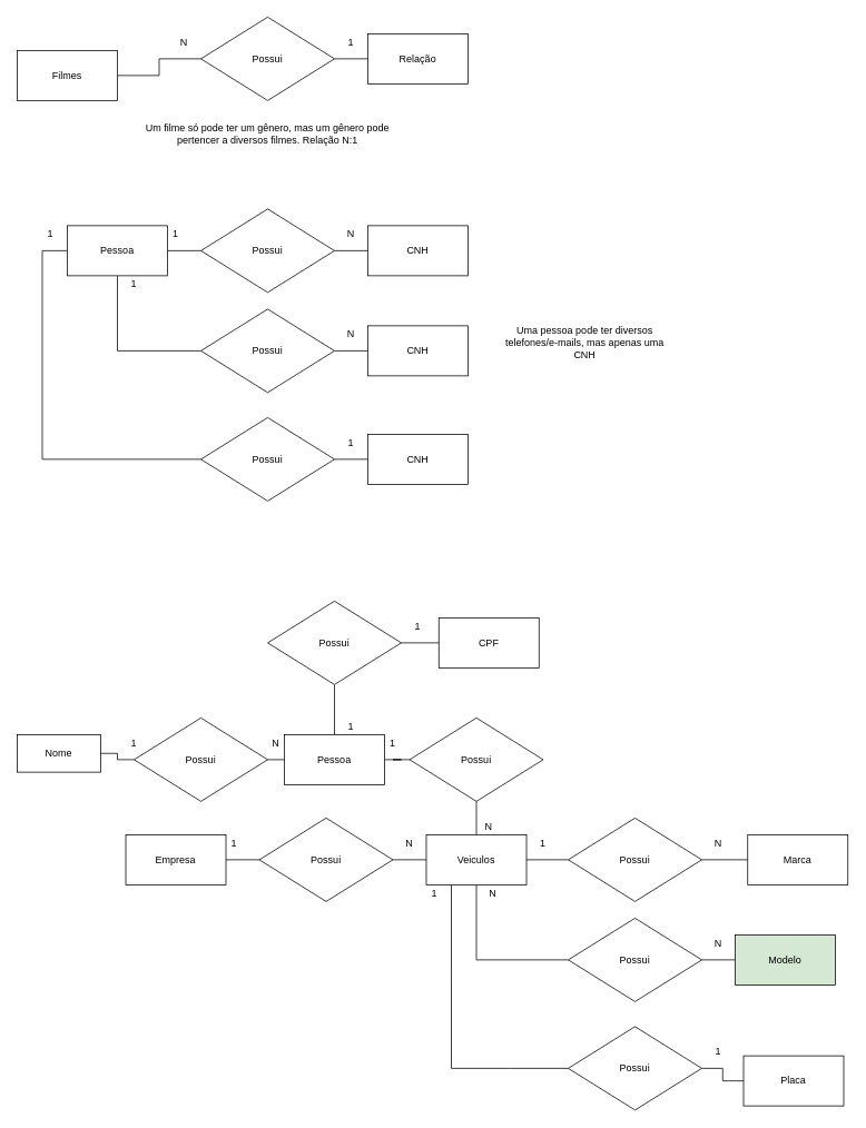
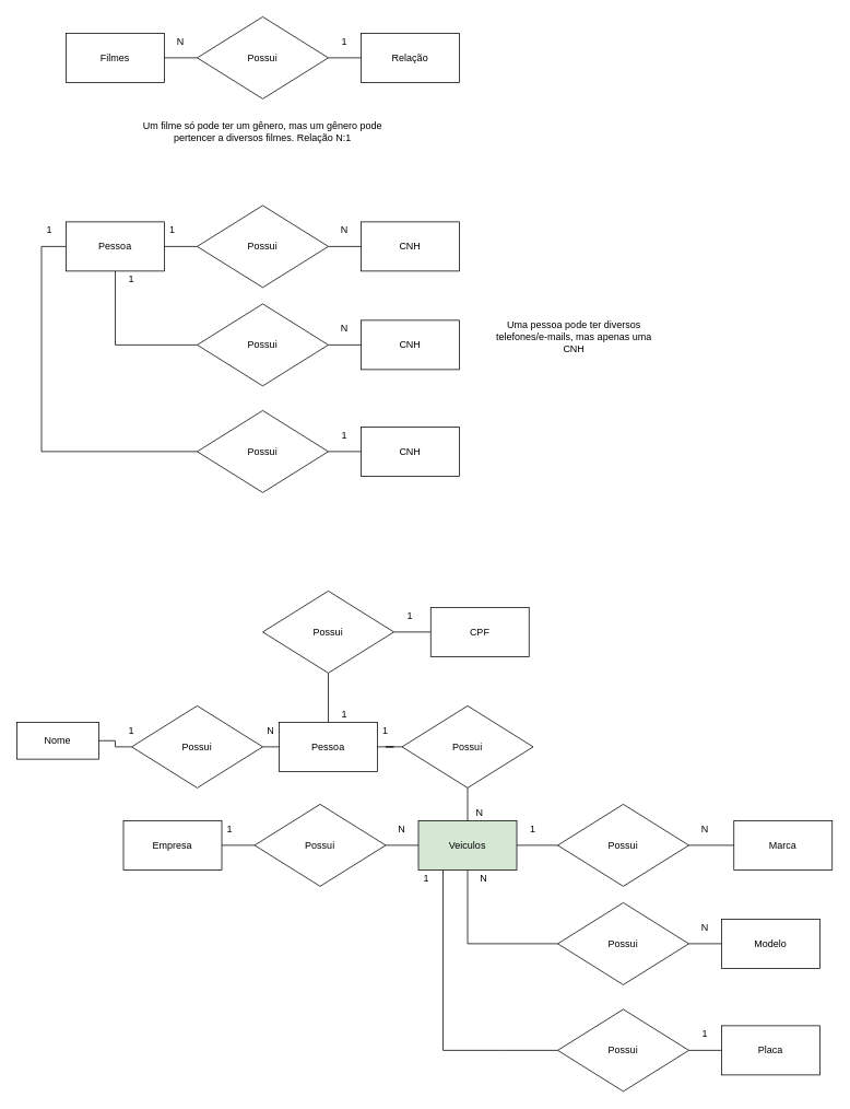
  <mxCell id="0" />
  <mxCell id="1" parent="0" />
  <mxCell id="2" style="edgeStyle=orthogonalEdgeStyle;rounded=0;orthogonalLoop=1;jettySize=auto;html=1;exitX=1;exitY=0.5;exitDx=0;exitDy=0;entryX=0;entryY=0.5;entryDx=0;entryDy=0;endArrow=none;endFill=0;" edge="1" parent="1" source="3" target="6"><mxGeometry relative="1" as="geometry" /></mxCell>
- <mxCell id="3" value="Filmes" style="rounded=0;whiteSpace=wrap;html=1;" vertex="1" parent="1"><mxGeometry x="20" y="60" width="120" height="60" as="geometry" /></mxCell>
+ <mxCell id="3" value="Filmes" style="rounded=0;whiteSpace=wrap;html=1;" vertex="1" parent="1"><mxGeometry x="80" y="40" width="120" height="60" as="geometry" /></mxCell>
  <mxCell id="4" value="Relação" style="rounded=0;whiteSpace=wrap;html=1;" vertex="1" parent="1"><mxGeometry x="440" y="40" width="120" height="60" as="geometry" /></mxCell>
  <mxCell id="5" style="edgeStyle=orthogonalEdgeStyle;rounded=0;orthogonalLoop=1;jettySize=auto;html=1;exitX=1;exitY=0.5;exitDx=0;exitDy=0;endArrow=none;endFill=0;" edge="1" parent="1" source="6" target="4"><mxGeometry relative="1" as="geometry" /></mxCell>
  <mxCell id="6" value="Possui" style="rhombus;whiteSpace=wrap;html=1;" vertex="1" parent="1"><mxGeometry x="240" y="20" width="160" height="100" as="geometry" /></mxCell>
  <mxCell id="7" value="N" style="text;html=1;strokeColor=none;fillColor=none;align=center;verticalAlign=middle;whiteSpace=wrap;rounded=0;" vertex="1" parent="1"><mxGeometry x="200" y="40" width="40" height="20" as="geometry" /></mxCell>
  <mxCell id="8" value="1" style="text;html=1;strokeColor=none;fillColor=none;align=center;verticalAlign=middle;whiteSpace=wrap;rounded=0;" vertex="1" parent="1"><mxGeometry x="400" y="40" width="40" height="20" as="geometry" /></mxCell>
  <mxCell id="9" value="Um filme só pode ter um gênero, mas um gênero pode pertencer a diversos filmes. Relação N:1" style="text;html=1;strokeColor=none;fillColor=none;align=center;verticalAlign=middle;whiteSpace=wrap;rounded=0;" vertex="1" parent="1"><mxGeometry x="165" y="150" width="310" height="20" as="geometry" /></mxCell>
  <mxCell id="10" style="edgeStyle=orthogonalEdgeStyle;rounded=0;orthogonalLoop=1;jettySize=auto;html=1;exitX=1;exitY=0.5;exitDx=0;exitDy=0;entryX=0;entryY=0.5;entryDx=0;entryDy=0;endArrow=none;endFill=0;" edge="1" parent="1" source="13" target="16"><mxGeometry relative="1" as="geometry" /></mxCell>
  <mxCell id="11" style="edgeStyle=orthogonalEdgeStyle;rounded=0;orthogonalLoop=1;jettySize=auto;html=1;entryX=0;entryY=0.5;entryDx=0;entryDy=0;endArrow=none;endFill=0;" edge="1" parent="1" source="13" target="22"><mxGeometry relative="1" as="geometry"><Array as="points"><mxPoint x="140" y="420" /></Array></mxGeometry></mxCell>
  <mxCell id="12" style="edgeStyle=orthogonalEdgeStyle;rounded=0;orthogonalLoop=1;jettySize=auto;html=1;entryX=0;entryY=0.5;entryDx=0;entryDy=0;endArrow=none;endFill=0;" edge="1" parent="1" source="13" target="26"><mxGeometry relative="1" as="geometry"><Array as="points"><mxPoint x="50" y="300" /><mxPoint x="50" y="550" /></Array></mxGeometry></mxCell>
  <mxCell id="13" value="Pessoa" style="rounded=0;whiteSpace=wrap;html=1;" vertex="1" parent="1"><mxGeometry x="80" y="270" width="120" height="60" as="geometry" /></mxCell>
  <mxCell id="14" value="CNH" style="rounded=0;whiteSpace=wrap;html=1;" vertex="1" parent="1"><mxGeometry x="440" y="270" width="120" height="60" as="geometry" /></mxCell>
  <mxCell id="15" style="edgeStyle=orthogonalEdgeStyle;rounded=0;orthogonalLoop=1;jettySize=auto;html=1;exitX=1;exitY=0.5;exitDx=0;exitDy=0;endArrow=none;endFill=0;" edge="1" parent="1" source="16" target="14"><mxGeometry relative="1" as="geometry" /></mxCell>
  <mxCell id="16" value="Possui" style="rhombus;whiteSpace=wrap;html=1;" vertex="1" parent="1"><mxGeometry x="240" y="250" width="160" height="100" as="geometry" /></mxCell>
  <mxCell id="17" value="N" style="text;html=1;strokeColor=none;fillColor=none;align=center;verticalAlign=middle;whiteSpace=wrap;rounded=0;" vertex="1" parent="1"><mxGeometry x="400" y="270" width="40" height="20" as="geometry" /></mxCell>
  <mxCell id="18" value="1" style="text;html=1;strokeColor=none;fillColor=none;align=center;verticalAlign=middle;whiteSpace=wrap;rounded=0;" vertex="1" parent="1"><mxGeometry x="190" y="270" width="40" height="20" as="geometry" /></mxCell>
  <mxCell id="19" value="Uma pessoa pode ter diversos telefones/e-mails, mas apenas uma CNH" style="text;html=1;strokeColor=none;fillColor=none;align=center;verticalAlign=middle;whiteSpace=wrap;rounded=0;" vertex="1" parent="1"><mxGeometry x="600" y="400" width="200" height="20" as="geometry" /></mxCell>
  <mxCell id="20" value="CNH" style="rounded=0;whiteSpace=wrap;html=1;" vertex="1" parent="1"><mxGeometry x="440" y="390" width="120" height="60" as="geometry" /></mxCell>
  <mxCell id="21" style="edgeStyle=orthogonalEdgeStyle;rounded=0;orthogonalLoop=1;jettySize=auto;html=1;exitX=1;exitY=0.5;exitDx=0;exitDy=0;endArrow=none;endFill=0;" edge="1" parent="1" source="22" target="20"><mxGeometry relative="1" as="geometry" /></mxCell>
  <mxCell id="22" value="Possui" style="rhombus;whiteSpace=wrap;html=1;" vertex="1" parent="1"><mxGeometry x="240" y="370" width="160" height="100" as="geometry" /></mxCell>
  <mxCell id="23" value="N" style="text;html=1;strokeColor=none;fillColor=none;align=center;verticalAlign=middle;whiteSpace=wrap;rounded=0;" vertex="1" parent="1"><mxGeometry x="400" y="390" width="40" height="20" as="geometry" /></mxCell>
  <mxCell id="24" value="CNH" style="rounded=0;whiteSpace=wrap;html=1;" vertex="1" parent="1"><mxGeometry x="440" y="520" width="120" height="60" as="geometry" /></mxCell>
  <mxCell id="25" style="edgeStyle=orthogonalEdgeStyle;rounded=0;orthogonalLoop=1;jettySize=auto;html=1;exitX=1;exitY=0.5;exitDx=0;exitDy=0;endArrow=none;endFill=0;" edge="1" parent="1" source="26" target="24"><mxGeometry relative="1" as="geometry" /></mxCell>
  <mxCell id="26" value="Possui" style="rhombus;whiteSpace=wrap;html=1;" vertex="1" parent="1"><mxGeometry x="240" y="500" width="160" height="100" as="geometry" /></mxCell>
  <mxCell id="27" value="1" style="text;html=1;strokeColor=none;fillColor=none;align=center;verticalAlign=middle;whiteSpace=wrap;rounded=0;" vertex="1" parent="1"><mxGeometry x="400" y="520" width="40" height="20" as="geometry" /></mxCell>
  <mxCell id="28" value="1" style="text;html=1;strokeColor=none;fillColor=none;align=center;verticalAlign=middle;whiteSpace=wrap;rounded=0;" vertex="1" parent="1"><mxGeometry x="140" y="330" width="40" height="20" as="geometry" /></mxCell>
  <mxCell id="29" value="1" style="text;html=1;strokeColor=none;fillColor=none;align=center;verticalAlign=middle;whiteSpace=wrap;rounded=0;" vertex="1" parent="1"><mxGeometry x="40" y="270" width="40" height="20" as="geometry" /></mxCell>
  <mxCell id="30" style="edgeStyle=orthogonalEdgeStyle;rounded=0;orthogonalLoop=1;jettySize=auto;html=1;exitX=1;exitY=0.5;exitDx=0;exitDy=0;entryX=0;entryY=0.5;entryDx=0;entryDy=0;endArrow=none;endFill=0;" edge="1" parent="1" source="31" target="37"><mxGeometry relative="1" as="geometry" /></mxCell>
  <mxCell id="31" value="Empresa" style="rounded=0;whiteSpace=wrap;html=1;" vertex="1" parent="1"><mxGeometry x="150" y="1000" width="120" height="60" as="geometry" /></mxCell>
  <mxCell id="32" style="edgeStyle=orthogonalEdgeStyle;rounded=0;orthogonalLoop=1;jettySize=auto;html=1;exitX=1;exitY=0.5;exitDx=0;exitDy=0;endArrow=none;endFill=0;" edge="1" parent="1" source="35" target="42"><mxGeometry relative="1" as="geometry" /></mxCell>
  <mxCell id="33" style="edgeStyle=orthogonalEdgeStyle;rounded=0;orthogonalLoop=1;jettySize=auto;html=1;exitX=0.5;exitY=1;exitDx=0;exitDy=0;entryX=0;entryY=0.5;entryDx=0;entryDy=0;endArrow=none;endFill=0;" edge="1" parent="1" source="35" target="47"><mxGeometry relative="1" as="geometry" /></mxCell>
  <mxCell id="34" style="edgeStyle=orthogonalEdgeStyle;rounded=0;orthogonalLoop=1;jettySize=auto;html=1;exitX=0.25;exitY=1;exitDx=0;exitDy=0;endArrow=none;endFill=0;" edge="1" parent="1" source="35"><mxGeometry relative="1" as="geometry"><mxPoint x="540" y="1280" as="targetPoint" /></mxGeometry></mxCell>
- <mxCell id="35" value="Veiculos" style="rounded=0;whiteSpace=wrap;html=1;" vertex="1" parent="1"><mxGeometry x="510" y="1000" width="120" height="60" as="geometry" /></mxCell>
+ <mxCell id="35" value="Veiculos" style="rounded=0;whiteSpace=wrap;html=1;fillColor=#d5e8d4;" vertex="1" parent="1"><mxGeometry x="510" y="1000" width="120" height="60" as="geometry" /></mxCell>
  <mxCell id="36" style="edgeStyle=orthogonalEdgeStyle;rounded=0;orthogonalLoop=1;jettySize=auto;html=1;exitX=1;exitY=0.5;exitDx=0;exitDy=0;endArrow=none;endFill=0;" edge="1" parent="1" source="37" target="35"><mxGeometry relative="1" as="geometry" /></mxCell>
  <mxCell id="37" value="Possui" style="rhombus;whiteSpace=wrap;html=1;" vertex="1" parent="1"><mxGeometry x="310" y="980" width="160" height="100" as="geometry" /></mxCell>
  <mxCell id="38" value="N" style="text;html=1;strokeColor=none;fillColor=none;align=center;verticalAlign=middle;whiteSpace=wrap;rounded=0;" vertex="1" parent="1"><mxGeometry x="470" y="1000" width="40" height="20" as="geometry" /></mxCell>
  <mxCell id="39" value="1" style="text;html=1;strokeColor=none;fillColor=none;align=center;verticalAlign=middle;whiteSpace=wrap;rounded=0;" vertex="1" parent="1"><mxGeometry x="260" y="1000" width="40" height="20" as="geometry" /></mxCell>
  <mxCell id="40" value="Marca" style="rounded=0;whiteSpace=wrap;html=1;" vertex="1" parent="1"><mxGeometry x="895" y="1000" width="120" height="60" as="geometry" /></mxCell>
  <mxCell id="41" style="edgeStyle=orthogonalEdgeStyle;rounded=0;orthogonalLoop=1;jettySize=auto;html=1;exitX=1;exitY=0.5;exitDx=0;exitDy=0;endArrow=none;endFill=0;" edge="1" parent="1" source="42" target="40"><mxGeometry relative="1" as="geometry" /></mxCell>
  <mxCell id="42" value="Possui" style="rhombus;whiteSpace=wrap;html=1;" vertex="1" parent="1"><mxGeometry x="680" y="980" width="160" height="100" as="geometry" /></mxCell>
  <mxCell id="43" value="N" style="text;html=1;strokeColor=none;fillColor=none;align=center;verticalAlign=middle;whiteSpace=wrap;rounded=0;" vertex="1" parent="1"><mxGeometry x="840" y="1000" width="40" height="20" as="geometry" /></mxCell>
  <mxCell id="44" value="1" style="text;html=1;strokeColor=none;fillColor=none;align=center;verticalAlign=middle;whiteSpace=wrap;rounded=0;" vertex="1" parent="1"><mxGeometry x="630" y="1000" width="40" height="20" as="geometry" /></mxCell>
- <mxCell id="45" value="Modelo" style="rounded=0;whiteSpace=wrap;html=1;fillColor=#d5e8d4;" vertex="1" parent="1"><mxGeometry x="880" y="1120" width="120" height="60" as="geometry" /></mxCell>
+ <mxCell id="45" value="Modelo" style="rounded=0;whiteSpace=wrap;html=1;" vertex="1" parent="1"><mxGeometry x="880" y="1120" width="120" height="60" as="geometry" /></mxCell>
  <mxCell id="46" style="edgeStyle=orthogonalEdgeStyle;rounded=0;orthogonalLoop=1;jettySize=auto;html=1;exitX=1;exitY=0.5;exitDx=0;exitDy=0;endArrow=none;endFill=0;" edge="1" parent="1" source="47" target="45"><mxGeometry relative="1" as="geometry" /></mxCell>
  <mxCell id="47" value="Possui" style="rhombus;whiteSpace=wrap;html=1;" vertex="1" parent="1"><mxGeometry x="680" y="1100" width="160" height="100" as="geometry" /></mxCell>
  <mxCell id="48" value="N" style="text;html=1;strokeColor=none;fillColor=none;align=center;verticalAlign=middle;whiteSpace=wrap;rounded=0;" vertex="1" parent="1"><mxGeometry x="840" y="1120" width="40" height="20" as="geometry" /></mxCell>
- <mxCell id="49" value="Placa" style="rounded=0;whiteSpace=wrap;html=1;" vertex="1" parent="1"><mxGeometry x="890" y="1265" width="120" height="60" as="geometry" /></mxCell>
+ <mxCell id="49" value="Placa" style="rounded=0;whiteSpace=wrap;html=1;" vertex="1" parent="1"><mxGeometry x="880" y="1250" width="120" height="60" as="geometry" /></mxCell>
  <mxCell id="50" style="edgeStyle=orthogonalEdgeStyle;rounded=0;orthogonalLoop=1;jettySize=auto;html=1;exitX=1;exitY=0.5;exitDx=0;exitDy=0;endArrow=none;endFill=0;" edge="1" parent="1" source="52" target="49"><mxGeometry relative="1" as="geometry" /></mxCell>
  <mxCell id="51" style="edgeStyle=orthogonalEdgeStyle;rounded=0;orthogonalLoop=1;jettySize=auto;html=1;endArrow=none;endFill=0;" edge="1" parent="1" source="52"><mxGeometry relative="1" as="geometry"><mxPoint x="540" y="1280" as="targetPoint" /></mxGeometry></mxCell>
  <mxCell id="52" value="Possui" style="rhombus;whiteSpace=wrap;html=1;" vertex="1" parent="1"><mxGeometry x="680" y="1230" width="160" height="100" as="geometry" /></mxCell>
  <mxCell id="53" value="1" style="text;html=1;strokeColor=none;fillColor=none;align=center;verticalAlign=middle;whiteSpace=wrap;rounded=0;" vertex="1" parent="1"><mxGeometry x="840" y="1250" width="40" height="20" as="geometry" /></mxCell>
  <mxCell id="54" value="1" style="text;html=1;strokeColor=none;fillColor=none;align=center;verticalAlign=middle;whiteSpace=wrap;rounded=0;" vertex="1" parent="1"><mxGeometry x="500" y="1060" width="40" height="20" as="geometry" /></mxCell>
  <mxCell id="55" value="N" style="text;html=1;strokeColor=none;fillColor=none;align=center;verticalAlign=middle;whiteSpace=wrap;rounded=0;" vertex="1" parent="1"><mxGeometry x="570" y="1060" width="40" height="20" as="geometry" /></mxCell>
  <mxCell id="56" value="" style="edgeStyle=orthogonalEdgeStyle;rounded=0;orthogonalLoop=1;jettySize=auto;html=1;endArrow=none;endFill=0;" edge="1" parent="1" source="58" target="61"><mxGeometry relative="1" as="geometry" /></mxCell>
  <mxCell id="57" style="edgeStyle=orthogonalEdgeStyle;rounded=0;orthogonalLoop=1;jettySize=auto;html=1;entryX=0.5;entryY=1;entryDx=0;entryDy=0;endArrow=none;endFill=0;" edge="1" parent="1" source="58" target="70"><mxGeometry relative="1" as="geometry" /></mxCell>
  <mxCell id="58" value="Pessoa" style="rounded=0;whiteSpace=wrap;html=1;" vertex="1" parent="1"><mxGeometry x="340" y="880" width="120" height="60" as="geometry" /></mxCell>
  <mxCell id="59" value="1" style="text;html=1;strokeColor=none;fillColor=none;align=center;verticalAlign=middle;whiteSpace=wrap;rounded=0;" vertex="1" parent="1"><mxGeometry x="450" y="880" width="40" height="20" as="geometry" /></mxCell>
  <mxCell id="60" style="edgeStyle=orthogonalEdgeStyle;rounded=0;orthogonalLoop=1;jettySize=auto;html=1;exitX=0.5;exitY=1;exitDx=0;exitDy=0;entryX=0.5;entryY=0;entryDx=0;entryDy=0;endArrow=none;endFill=0;" edge="1" parent="1" source="61" target="35"><mxGeometry relative="1" as="geometry" /></mxCell>
  <mxCell id="61" value="Possui" style="rhombus;whiteSpace=wrap;html=1;" vertex="1" parent="1"><mxGeometry x="490" y="860" width="160" height="100" as="geometry" /></mxCell>
  <mxCell id="62" value="N" style="text;html=1;strokeColor=none;fillColor=none;align=center;verticalAlign=middle;whiteSpace=wrap;rounded=0;" vertex="1" parent="1"><mxGeometry x="565" y="980" width="40" height="20" as="geometry" /></mxCell>
  <mxCell id="63" value="Nome" style="rounded=0;whiteSpace=wrap;html=1;" vertex="1" parent="1"><mxGeometry x="20" y="880" width="100" height="45" as="geometry" /></mxCell>
  <mxCell id="64" style="edgeStyle=orthogonalEdgeStyle;rounded=0;orthogonalLoop=1;jettySize=auto;html=1;exitX=1;exitY=0.5;exitDx=0;exitDy=0;entryX=0;entryY=0.5;entryDx=0;entryDy=0;endArrow=none;endFill=0;" edge="1" parent="1" source="66" target="58"><mxGeometry relative="1" as="geometry" /></mxCell>
  <mxCell id="65" style="edgeStyle=orthogonalEdgeStyle;rounded=0;orthogonalLoop=1;jettySize=auto;html=1;exitX=0;exitY=0.5;exitDx=0;exitDy=0;endArrow=none;endFill=0;" edge="1" parent="1" source="66" target="63"><mxGeometry relative="1" as="geometry" /></mxCell>
  <mxCell id="66" value="Possui" style="rhombus;whiteSpace=wrap;html=1;" vertex="1" parent="1"><mxGeometry x="160" y="860" width="160" height="100" as="geometry" /></mxCell>
  <mxCell id="67" value="1" style="text;html=1;strokeColor=none;fillColor=none;align=center;verticalAlign=middle;whiteSpace=wrap;rounded=0;" vertex="1" parent="1"><mxGeometry x="140" y="880" width="40" height="20" as="geometry" /></mxCell>
  <mxCell id="68" value="1" style="text;html=1;strokeColor=none;fillColor=none;align=center;verticalAlign=middle;whiteSpace=wrap;rounded=0;" vertex="1" parent="1"><mxGeometry x="480" y="740" width="40" height="20" as="geometry" /></mxCell>
  <mxCell id="69" value="" style="edgeStyle=orthogonalEdgeStyle;rounded=0;orthogonalLoop=1;jettySize=auto;html=1;endArrow=none;endFill=0;" edge="1" parent="1" source="70" target="71"><mxGeometry relative="1" as="geometry" /></mxCell>
  <mxCell id="70" value="Possui" style="rhombus;whiteSpace=wrap;html=1;" vertex="1" parent="1"><mxGeometry x="320" y="720" width="160" height="100" as="geometry" /></mxCell>
  <mxCell id="71" value="CPF" style="rounded=0;whiteSpace=wrap;html=1;" vertex="1" parent="1"><mxGeometry x="525" y="740" width="120" height="60" as="geometry" /></mxCell>
  <mxCell id="72" value="1" style="text;html=1;strokeColor=none;fillColor=none;align=center;verticalAlign=middle;whiteSpace=wrap;rounded=0;" vertex="1" parent="1"><mxGeometry x="400" y="860" width="40" height="20" as="geometry" /></mxCell>
  <mxCell id="73" value="N" style="text;html=1;strokeColor=none;fillColor=none;align=center;verticalAlign=middle;whiteSpace=wrap;rounded=0;" vertex="1" parent="1"><mxGeometry x="310" y="880" width="40" height="20" as="geometry" /></mxCell>
